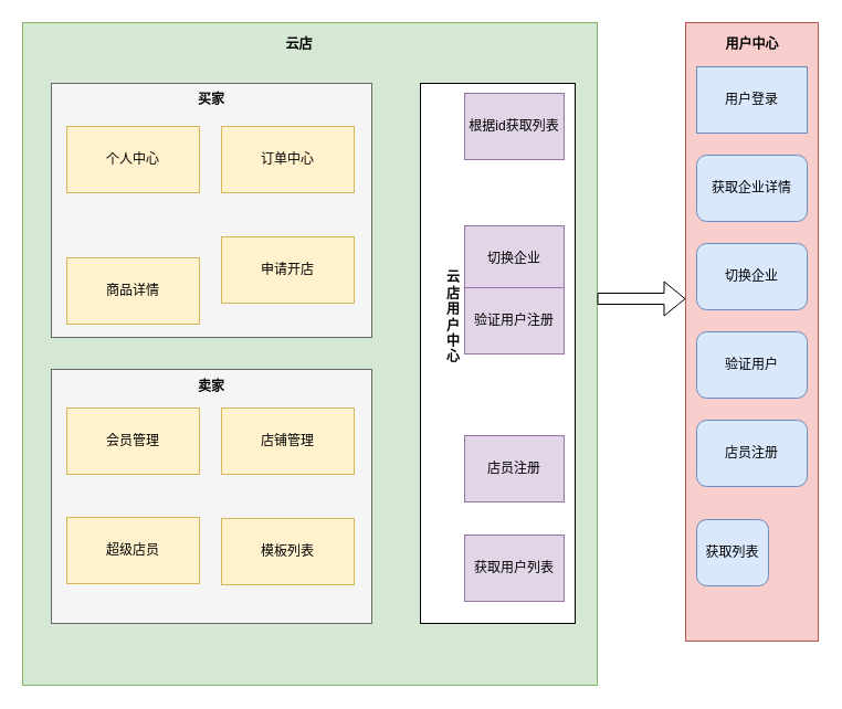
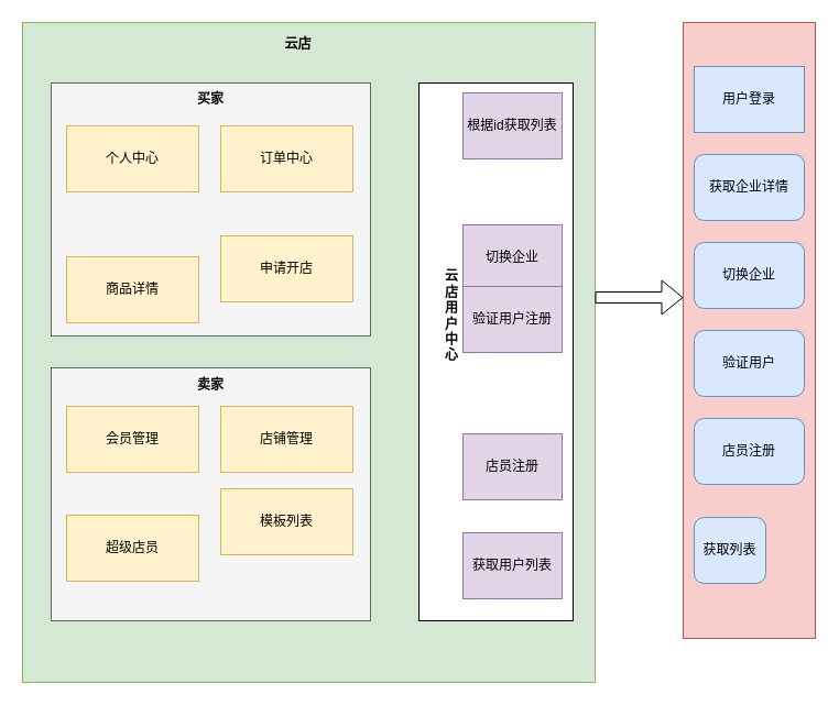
  <mxCell id="0" />
  <mxCell id="1" parent="0" />
  <mxCell id="2" value="" style="rounded=0;whiteSpace=wrap;html=1;fillColor=#d5e8d4;strokeColor=#82b366;" vertex="1" parent="1"><mxGeometry x="20" y="20" width="520" height="600" as="geometry" /></mxCell>
  <mxCell id="3" value="" style="rounded=0;whiteSpace=wrap;html=1;fillColor=#f8cecc;strokeColor=#b85450;" vertex="1" parent="1"><mxGeometry x="620" y="20" width="120" height="560" as="geometry" /></mxCell>
  <mxCell id="4" value="" style="shape=flexArrow;endArrow=classic;html=1;" edge="1" parent="1"><mxGeometry width="50" height="50" relative="1" as="geometry"><mxPoint x="540" y="270" as="sourcePoint" /><mxPoint x="620" y="270" as="targetPoint" /></mxGeometry></mxCell>
  <mxCell id="5" value="用户登录" style="whiteSpace=wrap;html=1;fillColor=#dae8fc;strokeColor=#6c8ebf;rounded=0;" vertex="1" parent="1"><mxGeometry x="630" y="60" width="100" height="60" as="geometry" /></mxCell>
  <mxCell id="6" value="获取企业详情" style="rounded=1;whiteSpace=wrap;html=1;fillColor=#dae8fc;strokeColor=#6c8ebf;" vertex="1" parent="1"><mxGeometry x="630" y="140" width="100" height="60" as="geometry" /></mxCell>
  <mxCell id="7" value="&lt;span&gt;切换企业&lt;/span&gt;" style="rounded=1;whiteSpace=wrap;html=1;fillColor=#dae8fc;strokeColor=#6c8ebf;" vertex="1" parent="1"><mxGeometry x="630" y="220" width="100" height="60" as="geometry" /></mxCell>
  <mxCell id="8" value="验证用户" style="rounded=1;whiteSpace=wrap;html=1;fillColor=#dae8fc;strokeColor=#6c8ebf;" vertex="1" parent="1"><mxGeometry x="630" y="300" width="100" height="60" as="geometry" /></mxCell>
  <mxCell id="9" value="&lt;span&gt;店员注册&lt;/span&gt;" style="rounded=1;whiteSpace=wrap;html=1;fillColor=#dae8fc;strokeColor=#6c8ebf;" vertex="1" parent="1"><mxGeometry x="630" y="380" width="100" height="60" as="geometry" /></mxCell>
  <mxCell id="10" value="获取列表" style="rounded=1;whiteSpace=wrap;html=1;fillColor=#dae8fc;strokeColor=#6c8ebf;" vertex="1" parent="1"><mxGeometry x="630" y="470" width="65" height="60" as="geometry" /></mxCell>
  <mxCell id="11" value="" style="rounded=0;whiteSpace=wrap;html=1;fillColor=#f5f5f5;strokeColor=#666666;fontColor=#333333;" vertex="1" parent="1"><mxGeometry x="46" y="75" width="290" height="230" as="geometry" /></mxCell>
- <mxCell id="12" value="用户中心" style="text;html=1;resizable=0;autosize=1;align=center;verticalAlign=middle;points=[];fillColor=none;strokeColor=none;rounded=0;fontStyle=1" vertex="1" parent="1"><mxGeometry x="650" y="30" width="60" height="20" as="geometry" /></mxCell>
  <mxCell id="13" value="" style="rounded=0;whiteSpace=wrap;html=1;fillColor=#f5f5f5;strokeColor=#666666;fontColor=#333333;" vertex="1" parent="1"><mxGeometry x="46" y="334" width="290" height="230" as="geometry" /></mxCell>
  <mxCell id="14" value="" style="rounded=0;whiteSpace=wrap;html=1;" vertex="1" parent="1"><mxGeometry x="380" y="75" width="140" height="489" as="geometry" /></mxCell>
  <mxCell id="15" value="买家" style="text;html=1;strokeColor=none;fillColor=none;align=center;verticalAlign=middle;whiteSpace=wrap;rounded=0;fontStyle=1" vertex="1" parent="1"><mxGeometry x="171" y="80" width="40" height="20" as="geometry" /></mxCell>
  <mxCell id="16" value="卖家" style="text;html=1;strokeColor=none;fillColor=none;align=center;verticalAlign=middle;whiteSpace=wrap;rounded=0;fontStyle=1" vertex="1" parent="1"><mxGeometry x="171" y="340" width="40" height="20" as="geometry" /></mxCell>
  <mxCell id="17" value="个人中心" style="rounded=0;whiteSpace=wrap;html=1;fillColor=#fff2cc;strokeColor=#d6b656;" vertex="1" parent="1"><mxGeometry x="60" y="114" width="120" height="60" as="geometry" /></mxCell>
  <mxCell id="18" value="订单中心" style="rounded=0;whiteSpace=wrap;html=1;fillColor=#fff2cc;strokeColor=#d6b656;" vertex="1" parent="1"><mxGeometry x="200" y="114" width="120" height="60" as="geometry" /></mxCell>
  <mxCell id="19" value="申请开店" style="rounded=0;whiteSpace=wrap;html=1;fillColor=#fff2cc;strokeColor=#d6b656;" vertex="1" parent="1"><mxGeometry x="200" y="214" width="120" height="60" as="geometry" /></mxCell>
  <mxCell id="20" value="商品详情" style="rounded=0;whiteSpace=wrap;html=1;fillColor=#fff2cc;strokeColor=#d6b656;" vertex="1" parent="1"><mxGeometry x="60" y="233" width="120" height="60" as="geometry" /></mxCell>
  <mxCell id="21" value="会员管理" style="rounded=0;whiteSpace=wrap;html=1;fillColor=#fff2cc;strokeColor=#d6b656;" vertex="1" parent="1"><mxGeometry x="60" y="369" width="120" height="60" as="geometry" /></mxCell>
  <mxCell id="22" value="店铺管理" style="rounded=0;whiteSpace=wrap;html=1;fillColor=#fff2cc;strokeColor=#d6b656;" vertex="1" parent="1"><mxGeometry x="200" y="369" width="120" height="60" as="geometry" /></mxCell>
  <mxCell id="23" value="超级店员" style="rounded=0;whiteSpace=wrap;html=1;fillColor=#fff2cc;strokeColor=#d6b656;" vertex="1" parent="1"><mxGeometry x="60" y="468" width="120" height="60" as="geometry" /></mxCell>
- <mxCell id="24" value="模板列表" style="rounded=0;whiteSpace=wrap;html=1;fillColor=#fff2cc;strokeColor=#d6b656;" vertex="1" parent="1"><mxGeometry x="200" y="469" width="120" height="60" as="geometry" /></mxCell>
+ <mxCell id="24" value="模板列表" style="rounded=0;whiteSpace=wrap;html=1;fillColor=#fff2cc;strokeColor=#d6b656;" vertex="1" parent="1"><mxGeometry x="200" y="444" width="120" height="60" as="geometry" /></mxCell>
  <mxCell id="25" value="云店用户中心" style="text;html=1;strokeColor=none;fillColor=none;align=center;verticalAlign=middle;whiteSpace=wrap;rounded=0;fontStyle=1" vertex="1" parent="1"><mxGeometry x="400" y="180" width="20" height="214" as="geometry" /></mxCell>
  <mxCell id="26" value="根据id获取列表" style="rounded=0;whiteSpace=wrap;html=1;fillColor=#e1d5e7;strokeColor=#9673a6;" vertex="1" parent="1"><mxGeometry x="420" y="84" width="90" height="60" as="geometry" /></mxCell>
  <mxCell id="27" value="切换企业" style="rounded=0;whiteSpace=wrap;html=1;fillColor=#e1d5e7;strokeColor=#9673a6;" vertex="1" parent="1"><mxGeometry x="420" y="204" width="90" height="60" as="geometry" /></mxCell>
  <mxCell id="28" value="验证用户注册" style="rounded=0;whiteSpace=wrap;html=1;fillColor=#e1d5e7;strokeColor=#9673a6;" vertex="1" parent="1"><mxGeometry x="420" y="260" width="90" height="60" as="geometry" /></mxCell>
  <mxCell id="29" value="店员注册" style="rounded=0;whiteSpace=wrap;html=1;fillColor=#e1d5e7;strokeColor=#9673a6;" vertex="1" parent="1"><mxGeometry x="420" y="394" width="90" height="60" as="geometry" /></mxCell>
  <mxCell id="30" value="获取用户列表" style="rounded=0;whiteSpace=wrap;html=1;fillColor=#e1d5e7;strokeColor=#9673a6;" vertex="1" parent="1"><mxGeometry x="420" y="484" width="90" height="60" as="geometry" /></mxCell>
  <mxCell id="31" value="云店" style="text;html=1;resizable=0;autosize=1;align=center;verticalAlign=middle;points=[];fillColor=none;strokeColor=none;rounded=0;fontStyle=1" vertex="1" parent="1"><mxGeometry x="250" y="30" width="40" height="20" as="geometry" /></mxCell>
